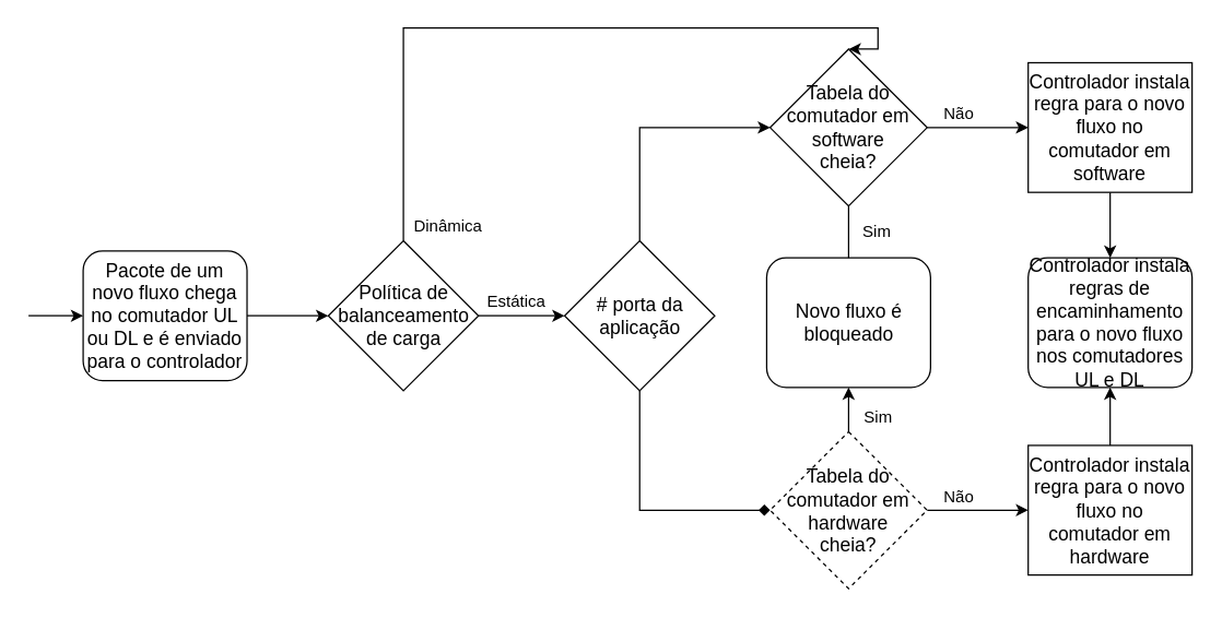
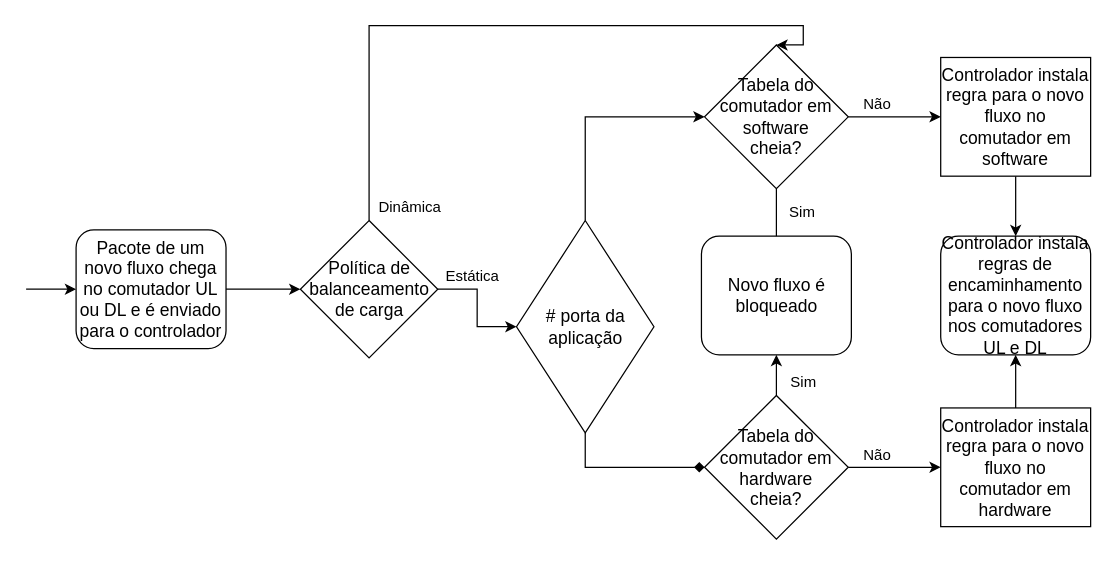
  <mxCell id="0" />
  <mxCell id="1" parent="0" />
  <mxCell id="2" style="edgeStyle=orthogonalEdgeStyle;rounded=0;orthogonalLoop=1;jettySize=auto;html=1;exitX=1;exitY=0.5;exitDx=0;exitDy=0;entryX=0;entryY=0.5;entryDx=0;entryDy=0;fillColor=#000000;" parent="1" source="3" target="25" edge="1"><mxGeometry relative="1" as="geometry"><mxPoint x="250.5" y="231.5" as="targetPoint" /></mxGeometry></mxCell>
  <mxCell id="3" value="&lt;font style=&quot;font-size: 14px&quot;&gt;Pacote de um novo fluxo chega no comutador UL ou DL e é enviado para o controlador&lt;/font&gt;" style="rounded=1;whiteSpace=wrap;html=1;shadow=0;glass=0;comic=0;" parent="1" vertex="1"><mxGeometry x="60" y="183.5" width="120" height="95" as="geometry" /></mxCell>
  <mxCell id="4" style="edgeStyle=orthogonalEdgeStyle;rounded=0;orthogonalLoop=1;jettySize=auto;html=1;exitX=0.5;exitY=0;exitDx=0;exitDy=0;fillColor=#000000;entryX=0.5;entryY=1;entryDx=0;entryDy=0;" parent="1" source="6" target="7" edge="1"><mxGeometry relative="1" as="geometry"><mxPoint x="619.5" y="241" as="targetPoint" /></mxGeometry></mxCell>
  <mxCell id="5" style="edgeStyle=orthogonalEdgeStyle;rounded=0;orthogonalLoop=1;jettySize=auto;html=1;exitX=1;exitY=0.5;exitDx=0;exitDy=0;fillColor=#000000;entryX=0;entryY=0.5;entryDx=0;entryDy=0;" parent="1" source="6" target="9" edge="1"><mxGeometry relative="1" as="geometry"><mxPoint x="756.5" y="333" as="targetPoint" /></mxGeometry></mxCell>
- <mxCell id="6" value="&lt;div style=&quot;font-size: 14px&quot;&gt;&lt;font style=&quot;font-size: 14px&quot;&gt;Tabela do comutador em hardware &lt;br&gt;&lt;/font&gt;&lt;/div&gt;&lt;div style=&quot;font-size: 14px&quot;&gt;&lt;font style=&quot;font-size: 14px&quot;&gt;cheia?&lt;/font&gt;&lt;/div&gt;" style="rhombus;whiteSpace=wrap;html=1;direction=east;dashed=1;" parent="1" vertex="1"><mxGeometry x="563" y="316" width="115" height="115" as="geometry" /></mxCell>
+ <mxCell id="6" value="&lt;div style=&quot;font-size: 14px&quot;&gt;&lt;font style=&quot;font-size: 14px&quot;&gt;Tabela do comutador em hardware &lt;br&gt;&lt;/font&gt;&lt;/div&gt;&lt;div style=&quot;font-size: 14px&quot;&gt;&lt;font style=&quot;font-size: 14px&quot;&gt;cheia?&lt;/font&gt;&lt;/div&gt;" style="rhombus;whiteSpace=wrap;html=1;direction=east;" parent="1" vertex="1"><mxGeometry x="563" y="316" width="115" height="115" as="geometry" /></mxCell>
  <mxCell id="7" value="&lt;font style=&quot;font-size: 14px&quot;&gt;Novo fluxo é bloqueado&lt;/font&gt;" style="rounded=1;whiteSpace=wrap;html=1;direction=east;" parent="1" vertex="1"><mxGeometry x="560.5" y="188.5" width="120" height="95" as="geometry" /></mxCell>
  <mxCell id="8" style="edgeStyle=orthogonalEdgeStyle;rounded=0;orthogonalLoop=1;jettySize=auto;html=1;exitX=0.5;exitY=0;exitDx=0;exitDy=0;entryX=0.5;entryY=1;entryDx=0;entryDy=0;" edge="1" parent="1" source="9" target="10"><mxGeometry relative="1" as="geometry" /></mxCell>
  <mxCell id="9" value="&lt;font style=&quot;font-size: 14px&quot;&gt;Controlador instala regra para o novo fluxo no comutador em hardware&lt;/font&gt;" style="rounded=0;whiteSpace=wrap;html=1;direction=east;" parent="1" vertex="1"><mxGeometry x="752" y="326" width="120" height="95" as="geometry" /></mxCell>
  <mxCell id="10" value="&lt;font style=&quot;font-size: 14px&quot;&gt;Controlador instala regras de encaminhamento para o novo fluxo&lt;br&gt;nos comutadores&lt;br&gt;UL e DL&lt;/font&gt;" style="rounded=1;whiteSpace=wrap;html=1;direction=east;" parent="1" vertex="1"><mxGeometry x="752" y="188.5" width="120" height="95" as="geometry" /></mxCell>
  <mxCell id="11" value="Sim" style="text;html=1;align=center;verticalAlign=middle;resizable=0;points=[];;autosize=1;" parent="1" vertex="1"><mxGeometry x="621.5" y="296" width="40" height="20" as="geometry" /></mxCell>
  <mxCell id="12" value="Não" style="text;html=1;align=center;verticalAlign=middle;resizable=0;points=[];;autosize=1;" parent="1" vertex="1"><mxGeometry x="680.5" y="353.5" width="40" height="20" as="geometry" /></mxCell>
  <mxCell id="13" style="edgeStyle=orthogonalEdgeStyle;rounded=0;orthogonalLoop=1;jettySize=auto;html=1;exitX=0.5;exitY=1;exitDx=0;exitDy=0;entryX=0.5;entryY=0;entryDx=0;entryDy=0;fillColor=#000000;endArrow=none;" parent="1" source="15" target="7" edge="1"><mxGeometry relative="1" as="geometry" /></mxCell>
  <mxCell id="14" style="edgeStyle=orthogonalEdgeStyle;rounded=0;orthogonalLoop=1;jettySize=auto;html=1;exitX=1;exitY=0.5;exitDx=0;exitDy=0;entryX=0;entryY=0.5;entryDx=0;entryDy=0;fillColor=#000000;" parent="1" source="15" target="18" edge="1"><mxGeometry relative="1" as="geometry" /></mxCell>
  <mxCell id="15" value="&lt;div style=&quot;font-size: 14px&quot;&gt;&lt;font style=&quot;font-size: 14px&quot;&gt;Tabela do comutador em software&lt;br&gt;&lt;/font&gt;&lt;/div&gt;&lt;div style=&quot;font-size: 14px&quot;&gt;&lt;font style=&quot;font-size: 14px&quot;&gt;cheia?&lt;/font&gt;&lt;/div&gt;" style="rhombus;whiteSpace=wrap;html=1;direction=east;" parent="1" vertex="1"><mxGeometry x="563" y="35.5" width="115" height="115" as="geometry" /></mxCell>
  <mxCell id="16" value="Sim" style="text;html=1;align=center;verticalAlign=middle;resizable=0;points=[];;autosize=1;" parent="1" vertex="1"><mxGeometry x="620.5" y="159.5" width="40" height="20" as="geometry" /></mxCell>
  <mxCell id="17" style="edgeStyle=orthogonalEdgeStyle;rounded=0;orthogonalLoop=1;jettySize=auto;html=1;exitX=0.5;exitY=1;exitDx=0;exitDy=0;entryX=0.5;entryY=0;entryDx=0;entryDy=0;" edge="1" parent="1" source="18" target="10"><mxGeometry relative="1" as="geometry" /></mxCell>
  <mxCell id="18" value="&lt;font style=&quot;font-size: 14px&quot;&gt;Controlador instala regra para o novo fluxo no comutador em software&lt;/font&gt;" style="rounded=0;whiteSpace=wrap;html=1;direction=east;" parent="1" vertex="1"><mxGeometry x="752" y="45.5" width="120" height="95" as="geometry" /></mxCell>
  <mxCell id="19" value="Não" style="text;html=1;align=center;verticalAlign=middle;resizable=0;points=[];;autosize=1;" parent="1" vertex="1"><mxGeometry x="680.5" y="73" width="40" height="20" as="geometry" /></mxCell>
  <mxCell id="20" value="Estática" style="text;html=1;align=center;verticalAlign=middle;resizable=0;points=[];;autosize=1;" parent="1" vertex="1"><mxGeometry x="346.5" y="211" width="60" height="20" as="geometry" /></mxCell>
  <mxCell id="21" value="Dinâmica" style="text;html=1;align=center;verticalAlign=middle;resizable=0;points=[];;autosize=1;direction=south;" parent="1" vertex="1"><mxGeometry x="316.5" y="131" width="20" height="70" as="geometry" /></mxCell>
  <mxCell id="22" value="" style="endArrow=classic;html=1;entryX=0;entryY=0.5;entryDx=0;entryDy=0;" parent="1" target="3" edge="1"><mxGeometry width="50" height="50" relative="1" as="geometry"><mxPoint x="20" y="231" as="sourcePoint" /><mxPoint x="42.5" y="642" as="targetPoint" /></mxGeometry></mxCell>
  <mxCell id="23" style="edgeStyle=orthogonalEdgeStyle;rounded=0;orthogonalLoop=1;jettySize=auto;html=1;exitX=0.5;exitY=0;exitDx=0;exitDy=0;entryX=0.5;entryY=0;entryDx=0;entryDy=0;" parent="1" source="25" target="15" edge="1"><mxGeometry relative="1" as="geometry"><Array as="points"><mxPoint x="294" y="20" /><mxPoint x="642" y="20" /></Array></mxGeometry></mxCell>
  <mxCell id="24" style="edgeStyle=orthogonalEdgeStyle;rounded=0;orthogonalLoop=1;jettySize=auto;html=1;exitX=1;exitY=0.5;exitDx=0;exitDy=0;entryX=0;entryY=0.5;entryDx=0;entryDy=0;" parent="1" source="25" target="28" edge="1"><mxGeometry relative="1" as="geometry" /></mxCell>
  <mxCell id="25" value="&lt;font style=&quot;font-size: 14px&quot;&gt;Política de balanceamento&lt;br&gt;de carga&lt;/font&gt;" style="rhombus;whiteSpace=wrap;html=1;direction=east;" parent="1" vertex="1"><mxGeometry x="239.5" y="176" width="110" height="110" as="geometry" /></mxCell>
  <mxCell id="26" style="edgeStyle=orthogonalEdgeStyle;rounded=0;orthogonalLoop=1;jettySize=auto;html=1;exitX=0.5;exitY=1;exitDx=0;exitDy=0;entryX=0;entryY=0.5;entryDx=0;entryDy=0;endArrow=diamond;" parent="1" source="28" target="6" edge="1"><mxGeometry relative="1" as="geometry" /></mxCell>
  <mxCell id="27" style="edgeStyle=orthogonalEdgeStyle;rounded=0;orthogonalLoop=1;jettySize=auto;html=1;exitX=0.5;exitY=0;exitDx=0;exitDy=0;entryX=0;entryY=0.5;entryDx=0;entryDy=0;" parent="1" source="28" target="15" edge="1"><mxGeometry relative="1" as="geometry" /></mxCell>
- <mxCell id="28" value="&lt;font style=&quot;font-size: 14px&quot;&gt;# porta da aplicação&lt;/font&gt;" style="rhombus;whiteSpace=wrap;html=1;direction=east;" parent="1" vertex="1"><mxGeometry x="412.5" y="176" width="110" height="110" as="geometry" /></mxCell>
+ <mxCell id="28" value="&lt;font style=&quot;font-size: 14px&quot;&gt;# porta da aplicação&lt;/font&gt;" style="rhombus;whiteSpace=wrap;html=1;direction=east;" parent="1" vertex="1"><mxGeometry x="412.5" y="176" width="110" height="170" as="geometry" /></mxCell>
